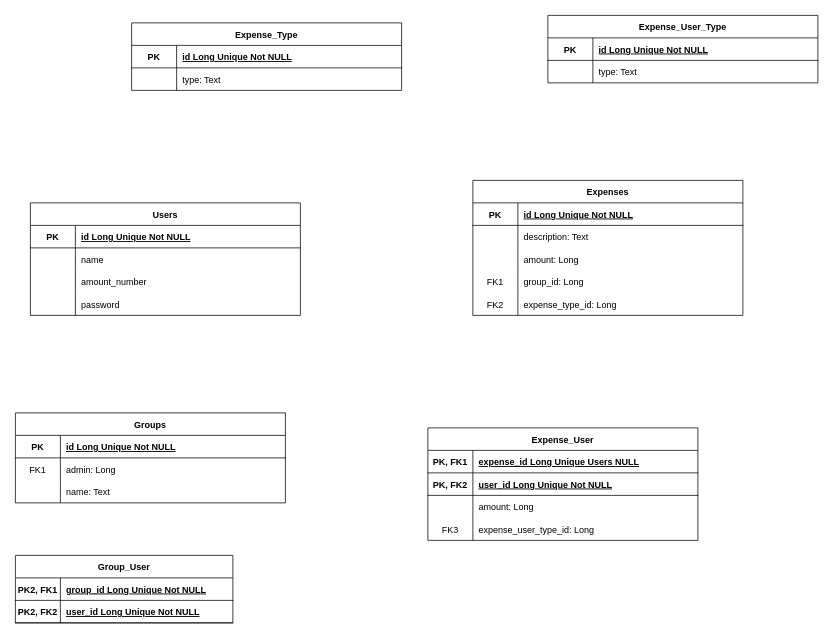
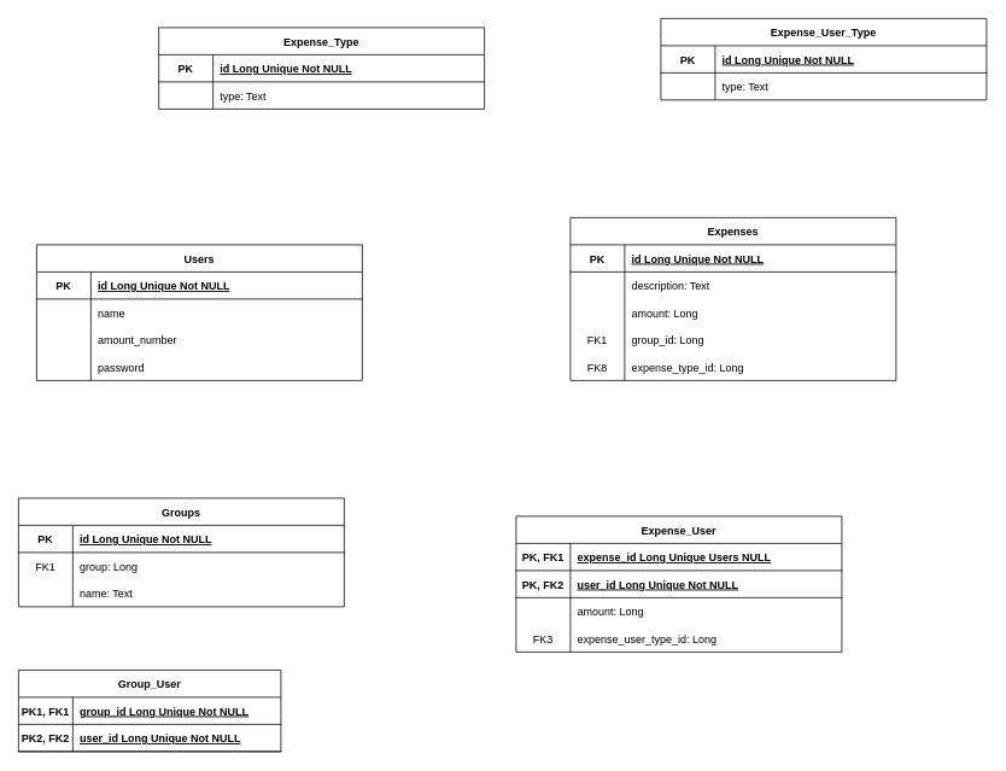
  <mxCell id="0" />
  <mxCell id="1" parent="0" />
  <mxCell id="2" value="Users" style="shape=table;startSize=30;container=1;collapsible=1;childLayout=tableLayout;fixedRows=1;rowLines=0;fontStyle=1;align=center;resizeLast=1;" vertex="1" parent="1"><mxGeometry x="40" y="270" width="360" height="150" as="geometry" /></mxCell>
  <mxCell id="3" value="" style="shape=tableRow;horizontal=0;startSize=0;swimlaneHead=0;swimlaneBody=0;fillColor=none;collapsible=0;dropTarget=0;points=[[0,0.5],[1,0.5]];portConstraint=eastwest;top=0;left=0;right=0;bottom=1;" vertex="1" parent="2"><mxGeometry y="30" width="360" height="30" as="geometry" /></mxCell>
  <mxCell id="4" value="PK" style="shape=partialRectangle;connectable=0;fillColor=none;top=0;left=0;bottom=0;right=0;fontStyle=1;overflow=hidden;" vertex="1" parent="3"><mxGeometry width="60" height="30" as="geometry"><mxRectangle width="60" height="30" as="alternateBounds" /></mxGeometry></mxCell>
  <mxCell id="5" value="id Long Unique Not NULL" style="shape=partialRectangle;connectable=0;fillColor=none;top=0;left=0;bottom=0;right=0;align=left;spacingLeft=6;fontStyle=5;overflow=hidden;" vertex="1" parent="3"><mxGeometry x="60" width="300" height="30" as="geometry"><mxRectangle width="300" height="30" as="alternateBounds" /></mxGeometry></mxCell>
  <mxCell id="6" value="" style="shape=tableRow;horizontal=0;startSize=0;swimlaneHead=0;swimlaneBody=0;fillColor=none;collapsible=0;dropTarget=0;points=[[0,0.5],[1,0.5]];portConstraint=eastwest;top=0;left=0;right=0;bottom=0;" vertex="1" parent="2"><mxGeometry y="60" width="360" height="30" as="geometry" /></mxCell>
  <mxCell id="7" value="" style="shape=partialRectangle;connectable=0;fillColor=none;top=0;left=0;bottom=0;right=0;editable=1;overflow=hidden;" vertex="1" parent="6"><mxGeometry width="60" height="30" as="geometry"><mxRectangle width="60" height="30" as="alternateBounds" /></mxGeometry></mxCell>
  <mxCell id="8" value="name" style="shape=partialRectangle;connectable=0;fillColor=none;top=0;left=0;bottom=0;right=0;align=left;spacingLeft=6;overflow=hidden;" vertex="1" parent="6"><mxGeometry x="60" width="300" height="30" as="geometry"><mxRectangle width="300" height="30" as="alternateBounds" /></mxGeometry></mxCell>
  <mxCell id="9" value="" style="shape=tableRow;horizontal=0;startSize=0;swimlaneHead=0;swimlaneBody=0;fillColor=none;collapsible=0;dropTarget=0;points=[[0,0.5],[1,0.5]];portConstraint=eastwest;top=0;left=0;right=0;bottom=0;" vertex="1" parent="2"><mxGeometry y="90" width="360" height="30" as="geometry" /></mxCell>
  <mxCell id="10" value="" style="shape=partialRectangle;connectable=0;fillColor=none;top=0;left=0;bottom=0;right=0;editable=1;overflow=hidden;" vertex="1" parent="9"><mxGeometry width="60" height="30" as="geometry"><mxRectangle width="60" height="30" as="alternateBounds" /></mxGeometry></mxCell>
  <mxCell id="11" value="amount_number" style="shape=partialRectangle;connectable=0;fillColor=none;top=0;left=0;bottom=0;right=0;align=left;spacingLeft=6;overflow=hidden;" vertex="1" parent="9"><mxGeometry x="60" width="300" height="30" as="geometry"><mxRectangle width="300" height="30" as="alternateBounds" /></mxGeometry></mxCell>
  <mxCell id="12" value="" style="shape=tableRow;horizontal=0;startSize=0;swimlaneHead=0;swimlaneBody=0;fillColor=none;collapsible=0;dropTarget=0;points=[[0,0.5],[1,0.5]];portConstraint=eastwest;top=0;left=0;right=0;bottom=0;" vertex="1" parent="2"><mxGeometry y="120" width="360" height="30" as="geometry" /></mxCell>
  <mxCell id="13" value="" style="shape=partialRectangle;connectable=0;fillColor=none;top=0;left=0;bottom=0;right=0;editable=1;overflow=hidden;" vertex="1" parent="12"><mxGeometry width="60" height="30" as="geometry"><mxRectangle width="60" height="30" as="alternateBounds" /></mxGeometry></mxCell>
  <mxCell id="14" value="password" style="shape=partialRectangle;connectable=0;fillColor=none;top=0;left=0;bottom=0;right=0;align=left;spacingLeft=6;overflow=hidden;" vertex="1" parent="12"><mxGeometry x="60" width="300" height="30" as="geometry"><mxRectangle width="300" height="30" as="alternateBounds" /></mxGeometry></mxCell>
  <mxCell id="15" value="Groups" style="shape=table;startSize=30;container=1;collapsible=1;childLayout=tableLayout;fixedRows=1;rowLines=0;fontStyle=1;align=center;resizeLast=1;" vertex="1" parent="1"><mxGeometry x="20" y="550" width="360" height="120" as="geometry" /></mxCell>
  <mxCell id="16" value="" style="shape=tableRow;horizontal=0;startSize=0;swimlaneHead=0;swimlaneBody=0;fillColor=none;collapsible=0;dropTarget=0;points=[[0,0.5],[1,0.5]];portConstraint=eastwest;top=0;left=0;right=0;bottom=1;" vertex="1" parent="15"><mxGeometry y="30" width="360" height="30" as="geometry" /></mxCell>
  <mxCell id="17" value="PK" style="shape=partialRectangle;connectable=0;fillColor=none;top=0;left=0;bottom=0;right=0;fontStyle=1;overflow=hidden;" vertex="1" parent="16"><mxGeometry width="60" height="30" as="geometry"><mxRectangle width="60" height="30" as="alternateBounds" /></mxGeometry></mxCell>
  <mxCell id="18" value="id Long Unique Not NULL" style="shape=partialRectangle;connectable=0;fillColor=none;top=0;left=0;bottom=0;right=0;align=left;spacingLeft=6;fontStyle=5;overflow=hidden;" vertex="1" parent="16"><mxGeometry x="60" width="300" height="30" as="geometry"><mxRectangle width="300" height="30" as="alternateBounds" /></mxGeometry></mxCell>
  <mxCell id="19" value="" style="shape=tableRow;horizontal=0;startSize=0;swimlaneHead=0;swimlaneBody=0;fillColor=none;collapsible=0;dropTarget=0;points=[[0,0.5],[1,0.5]];portConstraint=eastwest;top=0;left=0;right=0;bottom=0;" vertex="1" parent="15"><mxGeometry y="60" width="360" height="30" as="geometry" /></mxCell>
  <mxCell id="20" value="FK1" style="shape=partialRectangle;connectable=0;fillColor=none;top=0;left=0;bottom=0;right=0;editable=1;overflow=hidden;" vertex="1" parent="19"><mxGeometry width="60" height="30" as="geometry"><mxRectangle width="60" height="30" as="alternateBounds" /></mxGeometry></mxCell>
- <mxCell id="21" value="admin: Long" style="shape=partialRectangle;connectable=0;fillColor=none;top=0;left=0;bottom=0;right=0;align=left;spacingLeft=6;overflow=hidden;" vertex="1" parent="19"><mxGeometry x="60" width="300" height="30" as="geometry"><mxRectangle width="300" height="30" as="alternateBounds" /></mxGeometry></mxCell>
+ <mxCell id="21" value="group: Long" style="shape=partialRectangle;connectable=0;fillColor=none;top=0;left=0;bottom=0;right=0;align=left;spacingLeft=6;overflow=hidden;" vertex="1" parent="19"><mxGeometry x="60" width="300" height="30" as="geometry"><mxRectangle width="300" height="30" as="alternateBounds" /></mxGeometry></mxCell>
  <mxCell id="22" value="" style="shape=tableRow;horizontal=0;startSize=0;swimlaneHead=0;swimlaneBody=0;fillColor=none;collapsible=0;dropTarget=0;points=[[0,0.5],[1,0.5]];portConstraint=eastwest;top=0;left=0;right=0;bottom=0;" vertex="1" parent="15"><mxGeometry y="90" width="360" height="30" as="geometry" /></mxCell>
  <mxCell id="23" value="" style="shape=partialRectangle;connectable=0;fillColor=none;top=0;left=0;bottom=0;right=0;editable=1;overflow=hidden;" vertex="1" parent="22"><mxGeometry width="60" height="30" as="geometry"><mxRectangle width="60" height="30" as="alternateBounds" /></mxGeometry></mxCell>
  <mxCell id="24" value="name: Text" style="shape=partialRectangle;connectable=0;fillColor=none;top=0;left=0;bottom=0;right=0;align=left;spacingLeft=6;overflow=hidden;" vertex="1" parent="22"><mxGeometry x="60" width="300" height="30" as="geometry"><mxRectangle width="300" height="30" as="alternateBounds" /></mxGeometry></mxCell>
  <mxCell id="25" value="Group_User" style="shape=table;startSize=30;container=1;collapsible=1;childLayout=tableLayout;fixedRows=1;rowLines=0;fontStyle=1;align=center;resizeLast=1;" vertex="1" parent="1"><mxGeometry x="20" y="740" width="290" height="90" as="geometry" /></mxCell>
  <mxCell id="26" value="" style="shape=tableRow;horizontal=0;startSize=0;swimlaneHead=0;swimlaneBody=0;fillColor=none;collapsible=0;dropTarget=0;points=[[0,0.5],[1,0.5]];portConstraint=eastwest;top=0;left=0;right=0;bottom=1;" vertex="1" parent="25"><mxGeometry y="30" width="290" height="30" as="geometry" /></mxCell>
- <mxCell id="27" value="PK2, FK1" style="shape=partialRectangle;connectable=0;fillColor=none;top=0;left=0;bottom=0;right=0;fontStyle=1;overflow=hidden;" vertex="1" parent="26"><mxGeometry width="60" height="30" as="geometry"><mxRectangle width="60" height="30" as="alternateBounds" /></mxGeometry></mxCell>
+ <mxCell id="27" value="PK1, FK1" style="shape=partialRectangle;connectable=0;fillColor=none;top=0;left=0;bottom=0;right=0;fontStyle=1;overflow=hidden;" vertex="1" parent="26"><mxGeometry width="60" height="30" as="geometry"><mxRectangle width="60" height="30" as="alternateBounds" /></mxGeometry></mxCell>
  <mxCell id="28" value="group_id Long Unique Not NULL" style="shape=partialRectangle;connectable=0;fillColor=none;top=0;left=0;bottom=0;right=0;align=left;spacingLeft=6;fontStyle=5;overflow=hidden;" vertex="1" parent="26"><mxGeometry x="60" width="230" height="30" as="geometry"><mxRectangle width="230" height="30" as="alternateBounds" /></mxGeometry></mxCell>
  <mxCell id="29" value="" style="shape=tableRow;horizontal=0;startSize=0;swimlaneHead=0;swimlaneBody=0;fillColor=none;collapsible=0;dropTarget=0;points=[[0,0.5],[1,0.5]];portConstraint=eastwest;top=0;left=0;right=0;bottom=1;" vertex="1" parent="25"><mxGeometry y="60" width="290" height="30" as="geometry" /></mxCell>
  <mxCell id="30" value="PK2, FK2" style="shape=partialRectangle;connectable=0;fillColor=none;top=0;left=0;bottom=0;right=0;fontStyle=1;overflow=hidden;" vertex="1" parent="29"><mxGeometry width="60" height="30" as="geometry"><mxRectangle width="60" height="30" as="alternateBounds" /></mxGeometry></mxCell>
  <mxCell id="31" value="user_id Long Unique Not NULL" style="shape=partialRectangle;connectable=0;fillColor=none;top=0;left=0;bottom=0;right=0;align=left;spacingLeft=6;fontStyle=5;overflow=hidden;" vertex="1" parent="29"><mxGeometry x="60" width="230" height="30" as="geometry"><mxRectangle width="230" height="30" as="alternateBounds" /></mxGeometry></mxCell>
  <mxCell id="32" value="Expenses" style="shape=table;startSize=30;container=1;collapsible=1;childLayout=tableLayout;fixedRows=1;rowLines=0;fontStyle=1;align=center;resizeLast=1;" vertex="1" parent="1"><mxGeometry x="630" y="240" width="360" height="180" as="geometry" /></mxCell>
  <mxCell id="33" value="" style="shape=tableRow;horizontal=0;startSize=0;swimlaneHead=0;swimlaneBody=0;fillColor=none;collapsible=0;dropTarget=0;points=[[0,0.5],[1,0.5]];portConstraint=eastwest;top=0;left=0;right=0;bottom=1;" vertex="1" parent="32"><mxGeometry y="30" width="360" height="30" as="geometry" /></mxCell>
  <mxCell id="34" value="PK" style="shape=partialRectangle;connectable=0;fillColor=none;top=0;left=0;bottom=0;right=0;fontStyle=1;overflow=hidden;" vertex="1" parent="33"><mxGeometry width="60" height="30" as="geometry"><mxRectangle width="60" height="30" as="alternateBounds" /></mxGeometry></mxCell>
  <mxCell id="35" value="id Long Unique Not NULL" style="shape=partialRectangle;connectable=0;fillColor=none;top=0;left=0;bottom=0;right=0;align=left;spacingLeft=6;fontStyle=5;overflow=hidden;" vertex="1" parent="33"><mxGeometry x="60" width="300" height="30" as="geometry"><mxRectangle width="300" height="30" as="alternateBounds" /></mxGeometry></mxCell>
  <mxCell id="36" value="" style="shape=tableRow;horizontal=0;startSize=0;swimlaneHead=0;swimlaneBody=0;fillColor=none;collapsible=0;dropTarget=0;points=[[0,0.5],[1,0.5]];portConstraint=eastwest;top=0;left=0;right=0;bottom=0;" vertex="1" parent="32"><mxGeometry y="60" width="360" height="30" as="geometry" /></mxCell>
  <mxCell id="37" value="" style="shape=partialRectangle;connectable=0;fillColor=none;top=0;left=0;bottom=0;right=0;editable=1;overflow=hidden;" vertex="1" parent="36"><mxGeometry width="60" height="30" as="geometry"><mxRectangle width="60" height="30" as="alternateBounds" /></mxGeometry></mxCell>
  <mxCell id="38" value="description: Text" style="shape=partialRectangle;connectable=0;fillColor=none;top=0;left=0;bottom=0;right=0;align=left;spacingLeft=6;overflow=hidden;" vertex="1" parent="36"><mxGeometry x="60" width="300" height="30" as="geometry"><mxRectangle width="300" height="30" as="alternateBounds" /></mxGeometry></mxCell>
  <mxCell id="39" value="" style="shape=tableRow;horizontal=0;startSize=0;swimlaneHead=0;swimlaneBody=0;fillColor=none;collapsible=0;dropTarget=0;points=[[0,0.5],[1,0.5]];portConstraint=eastwest;top=0;left=0;right=0;bottom=0;" vertex="1" parent="32"><mxGeometry y="90" width="360" height="30" as="geometry" /></mxCell>
  <mxCell id="40" value="" style="shape=partialRectangle;connectable=0;fillColor=none;top=0;left=0;bottom=0;right=0;editable=1;overflow=hidden;" vertex="1" parent="39"><mxGeometry width="60" height="30" as="geometry"><mxRectangle width="60" height="30" as="alternateBounds" /></mxGeometry></mxCell>
  <mxCell id="41" value="amount: Long" style="shape=partialRectangle;connectable=0;fillColor=none;top=0;left=0;bottom=0;right=0;align=left;spacingLeft=6;overflow=hidden;" vertex="1" parent="39"><mxGeometry x="60" width="300" height="30" as="geometry"><mxRectangle width="300" height="30" as="alternateBounds" /></mxGeometry></mxCell>
  <mxCell id="42" value="" style="shape=tableRow;horizontal=0;startSize=0;swimlaneHead=0;swimlaneBody=0;fillColor=none;collapsible=0;dropTarget=0;points=[[0,0.5],[1,0.5]];portConstraint=eastwest;top=0;left=0;right=0;bottom=0;" vertex="1" parent="32"><mxGeometry y="120" width="360" height="30" as="geometry" /></mxCell>
  <mxCell id="43" value="FK1" style="shape=partialRectangle;connectable=0;fillColor=none;top=0;left=0;bottom=0;right=0;editable=1;overflow=hidden;" vertex="1" parent="42"><mxGeometry width="60" height="30" as="geometry"><mxRectangle width="60" height="30" as="alternateBounds" /></mxGeometry></mxCell>
  <mxCell id="44" value="group_id: Long" style="shape=partialRectangle;connectable=0;fillColor=none;top=0;left=0;bottom=0;right=0;align=left;spacingLeft=6;overflow=hidden;" vertex="1" parent="42"><mxGeometry x="60" width="300" height="30" as="geometry"><mxRectangle width="300" height="30" as="alternateBounds" /></mxGeometry></mxCell>
  <mxCell id="45" value="" style="shape=tableRow;horizontal=0;startSize=0;swimlaneHead=0;swimlaneBody=0;fillColor=none;collapsible=0;dropTarget=0;points=[[0,0.5],[1,0.5]];portConstraint=eastwest;top=0;left=0;right=0;bottom=0;" vertex="1" parent="32"><mxGeometry y="150" width="360" height="30" as="geometry" /></mxCell>
- <mxCell id="46" value="FK2" style="shape=partialRectangle;connectable=0;fillColor=none;top=0;left=0;bottom=0;right=0;editable=1;overflow=hidden;" vertex="1" parent="45"><mxGeometry width="60" height="30" as="geometry"><mxRectangle width="60" height="30" as="alternateBounds" /></mxGeometry></mxCell>
+ <mxCell id="46" value="FK8" style="shape=partialRectangle;connectable=0;fillColor=none;top=0;left=0;bottom=0;right=0;editable=1;overflow=hidden;" vertex="1" parent="45"><mxGeometry width="60" height="30" as="geometry"><mxRectangle width="60" height="30" as="alternateBounds" /></mxGeometry></mxCell>
  <mxCell id="47" value="expense_type_id: Long" style="shape=partialRectangle;connectable=0;fillColor=none;top=0;left=0;bottom=0;right=0;align=left;spacingLeft=6;overflow=hidden;" vertex="1" parent="45"><mxGeometry x="60" width="300" height="30" as="geometry"><mxRectangle width="300" height="30" as="alternateBounds" /></mxGeometry></mxCell>
  <mxCell id="48" value="Expense_User" style="shape=table;startSize=30;container=1;collapsible=1;childLayout=tableLayout;fixedRows=1;rowLines=0;fontStyle=1;align=center;resizeLast=1;" vertex="1" parent="1"><mxGeometry x="570" y="570" width="360" height="150" as="geometry" /></mxCell>
  <mxCell id="49" value="" style="shape=tableRow;horizontal=0;startSize=0;swimlaneHead=0;swimlaneBody=0;fillColor=none;collapsible=0;dropTarget=0;points=[[0,0.5],[1,0.5]];portConstraint=eastwest;top=0;left=0;right=0;bottom=1;" vertex="1" parent="48"><mxGeometry y="30" width="360" height="30" as="geometry" /></mxCell>
  <mxCell id="50" value="PK, FK1" style="shape=partialRectangle;connectable=0;fillColor=none;top=0;left=0;bottom=0;right=0;fontStyle=1;overflow=hidden;" vertex="1" parent="49"><mxGeometry width="60" height="30" as="geometry"><mxRectangle width="60" height="30" as="alternateBounds" /></mxGeometry></mxCell>
  <mxCell id="51" value="expense_id Long Unique Users NULL" style="shape=partialRectangle;connectable=0;fillColor=none;top=0;left=0;bottom=0;right=0;align=left;spacingLeft=6;fontStyle=5;overflow=hidden;" vertex="1" parent="49"><mxGeometry x="60" width="300" height="30" as="geometry"><mxRectangle width="300" height="30" as="alternateBounds" /></mxGeometry></mxCell>
  <mxCell id="52" value="" style="shape=tableRow;horizontal=0;startSize=0;swimlaneHead=0;swimlaneBody=0;fillColor=none;collapsible=0;dropTarget=0;points=[[0,0.5],[1,0.5]];portConstraint=eastwest;top=0;left=0;right=0;bottom=1;" vertex="1" parent="48"><mxGeometry y="60" width="360" height="30" as="geometry" /></mxCell>
  <mxCell id="53" value="PK, FK2" style="shape=partialRectangle;connectable=0;fillColor=none;top=0;left=0;bottom=0;right=0;fontStyle=1;overflow=hidden;" vertex="1" parent="52"><mxGeometry width="60" height="30" as="geometry"><mxRectangle width="60" height="30" as="alternateBounds" /></mxGeometry></mxCell>
  <mxCell id="54" value="user_id Long Unique Not NULL" style="shape=partialRectangle;connectable=0;fillColor=none;top=0;left=0;bottom=0;right=0;align=left;spacingLeft=6;fontStyle=5;overflow=hidden;" vertex="1" parent="52"><mxGeometry x="60" width="300" height="30" as="geometry"><mxRectangle width="300" height="30" as="alternateBounds" /></mxGeometry></mxCell>
  <mxCell id="55" value="" style="shape=tableRow;horizontal=0;startSize=0;swimlaneHead=0;swimlaneBody=0;fillColor=none;collapsible=0;dropTarget=0;points=[[0,0.5],[1,0.5]];portConstraint=eastwest;top=0;left=0;right=0;bottom=0;" vertex="1" parent="48"><mxGeometry y="90" width="360" height="30" as="geometry" /></mxCell>
  <mxCell id="56" value="" style="shape=partialRectangle;connectable=0;fillColor=none;top=0;left=0;bottom=0;right=0;editable=1;overflow=hidden;" vertex="1" parent="55"><mxGeometry width="60" height="30" as="geometry"><mxRectangle width="60" height="30" as="alternateBounds" /></mxGeometry></mxCell>
  <mxCell id="57" value="amount: Long" style="shape=partialRectangle;connectable=0;fillColor=none;top=0;left=0;bottom=0;right=0;align=left;spacingLeft=6;overflow=hidden;" vertex="1" parent="55"><mxGeometry x="60" width="300" height="30" as="geometry"><mxRectangle width="300" height="30" as="alternateBounds" /></mxGeometry></mxCell>
  <mxCell id="58" value="" style="shape=tableRow;horizontal=0;startSize=0;swimlaneHead=0;swimlaneBody=0;fillColor=none;collapsible=0;dropTarget=0;points=[[0,0.5],[1,0.5]];portConstraint=eastwest;top=0;left=0;right=0;bottom=0;" vertex="1" parent="48"><mxGeometry y="120" width="360" height="30" as="geometry" /></mxCell>
  <mxCell id="59" value="FK3" style="shape=partialRectangle;connectable=0;fillColor=none;top=0;left=0;bottom=0;right=0;editable=1;overflow=hidden;" vertex="1" parent="58"><mxGeometry width="60" height="30" as="geometry"><mxRectangle width="60" height="30" as="alternateBounds" /></mxGeometry></mxCell>
  <mxCell id="60" value="expense_user_type_id: Long" style="shape=partialRectangle;connectable=0;fillColor=none;top=0;left=0;bottom=0;right=0;align=left;spacingLeft=6;overflow=hidden;" vertex="1" parent="58"><mxGeometry x="60" width="300" height="30" as="geometry"><mxRectangle width="300" height="30" as="alternateBounds" /></mxGeometry></mxCell>
  <mxCell id="61" value="Expense_User_Type" style="shape=table;startSize=30;container=1;collapsible=1;childLayout=tableLayout;fixedRows=1;rowLines=0;fontStyle=1;align=center;resizeLast=1;" vertex="1" parent="1"><mxGeometry x="730" y="20" width="360" height="90" as="geometry" /></mxCell>
  <mxCell id="62" value="" style="shape=tableRow;horizontal=0;startSize=0;swimlaneHead=0;swimlaneBody=0;fillColor=none;collapsible=0;dropTarget=0;points=[[0,0.5],[1,0.5]];portConstraint=eastwest;top=0;left=0;right=0;bottom=1;" vertex="1" parent="61"><mxGeometry y="30" width="360" height="30" as="geometry" /></mxCell>
  <mxCell id="63" value="PK" style="shape=partialRectangle;connectable=0;fillColor=none;top=0;left=0;bottom=0;right=0;fontStyle=1;overflow=hidden;" vertex="1" parent="62"><mxGeometry width="60" height="30" as="geometry"><mxRectangle width="60" height="30" as="alternateBounds" /></mxGeometry></mxCell>
  <mxCell id="64" value="id Long Unique Not NULL" style="shape=partialRectangle;connectable=0;fillColor=none;top=0;left=0;bottom=0;right=0;align=left;spacingLeft=6;fontStyle=5;overflow=hidden;" vertex="1" parent="62"><mxGeometry x="60" width="300" height="30" as="geometry"><mxRectangle width="300" height="30" as="alternateBounds" /></mxGeometry></mxCell>
  <mxCell id="65" value="" style="shape=tableRow;horizontal=0;startSize=0;swimlaneHead=0;swimlaneBody=0;fillColor=none;collapsible=0;dropTarget=0;points=[[0,0.5],[1,0.5]];portConstraint=eastwest;top=0;left=0;right=0;bottom=0;" vertex="1" parent="61"><mxGeometry y="60" width="360" height="30" as="geometry" /></mxCell>
  <mxCell id="66" value="" style="shape=partialRectangle;connectable=0;fillColor=none;top=0;left=0;bottom=0;right=0;editable=1;overflow=hidden;" vertex="1" parent="65"><mxGeometry width="60" height="30" as="geometry"><mxRectangle width="60" height="30" as="alternateBounds" /></mxGeometry></mxCell>
  <mxCell id="67" value="type: Text" style="shape=partialRectangle;connectable=0;fillColor=none;top=0;left=0;bottom=0;right=0;align=left;spacingLeft=6;overflow=hidden;" vertex="1" parent="65"><mxGeometry x="60" width="300" height="30" as="geometry"><mxRectangle width="300" height="30" as="alternateBounds" /></mxGeometry></mxCell>
  <mxCell id="68" value="Expense_Type" style="shape=table;startSize=30;container=1;collapsible=1;childLayout=tableLayout;fixedRows=1;rowLines=0;fontStyle=1;align=center;resizeLast=1;" vertex="1" parent="1"><mxGeometry x="175" y="30" width="360" height="90" as="geometry" /></mxCell>
  <mxCell id="69" value="" style="shape=tableRow;horizontal=0;startSize=0;swimlaneHead=0;swimlaneBody=0;fillColor=none;collapsible=0;dropTarget=0;points=[[0,0.5],[1,0.5]];portConstraint=eastwest;top=0;left=0;right=0;bottom=1;" vertex="1" parent="68"><mxGeometry y="30" width="360" height="30" as="geometry" /></mxCell>
  <mxCell id="70" value="PK" style="shape=partialRectangle;connectable=0;fillColor=none;top=0;left=0;bottom=0;right=0;fontStyle=1;overflow=hidden;" vertex="1" parent="69"><mxGeometry width="60" height="30" as="geometry"><mxRectangle width="60" height="30" as="alternateBounds" /></mxGeometry></mxCell>
  <mxCell id="71" value="id Long Unique Not NULL" style="shape=partialRectangle;connectable=0;fillColor=none;top=0;left=0;bottom=0;right=0;align=left;spacingLeft=6;fontStyle=5;overflow=hidden;" vertex="1" parent="69"><mxGeometry x="60" width="300" height="30" as="geometry"><mxRectangle width="300" height="30" as="alternateBounds" /></mxGeometry></mxCell>
  <mxCell id="72" value="" style="shape=tableRow;horizontal=0;startSize=0;swimlaneHead=0;swimlaneBody=0;fillColor=none;collapsible=0;dropTarget=0;points=[[0,0.5],[1,0.5]];portConstraint=eastwest;top=0;left=0;right=0;bottom=0;" vertex="1" parent="68"><mxGeometry y="60" width="360" height="30" as="geometry" /></mxCell>
  <mxCell id="73" value="" style="shape=partialRectangle;connectable=0;fillColor=none;top=0;left=0;bottom=0;right=0;editable=1;overflow=hidden;" vertex="1" parent="72"><mxGeometry width="60" height="30" as="geometry"><mxRectangle width="60" height="30" as="alternateBounds" /></mxGeometry></mxCell>
  <mxCell id="74" value="type: Text" style="shape=partialRectangle;connectable=0;fillColor=none;top=0;left=0;bottom=0;right=0;align=left;spacingLeft=6;overflow=hidden;" vertex="1" parent="72"><mxGeometry x="60" width="300" height="30" as="geometry"><mxRectangle width="300" height="30" as="alternateBounds" /></mxGeometry></mxCell>
